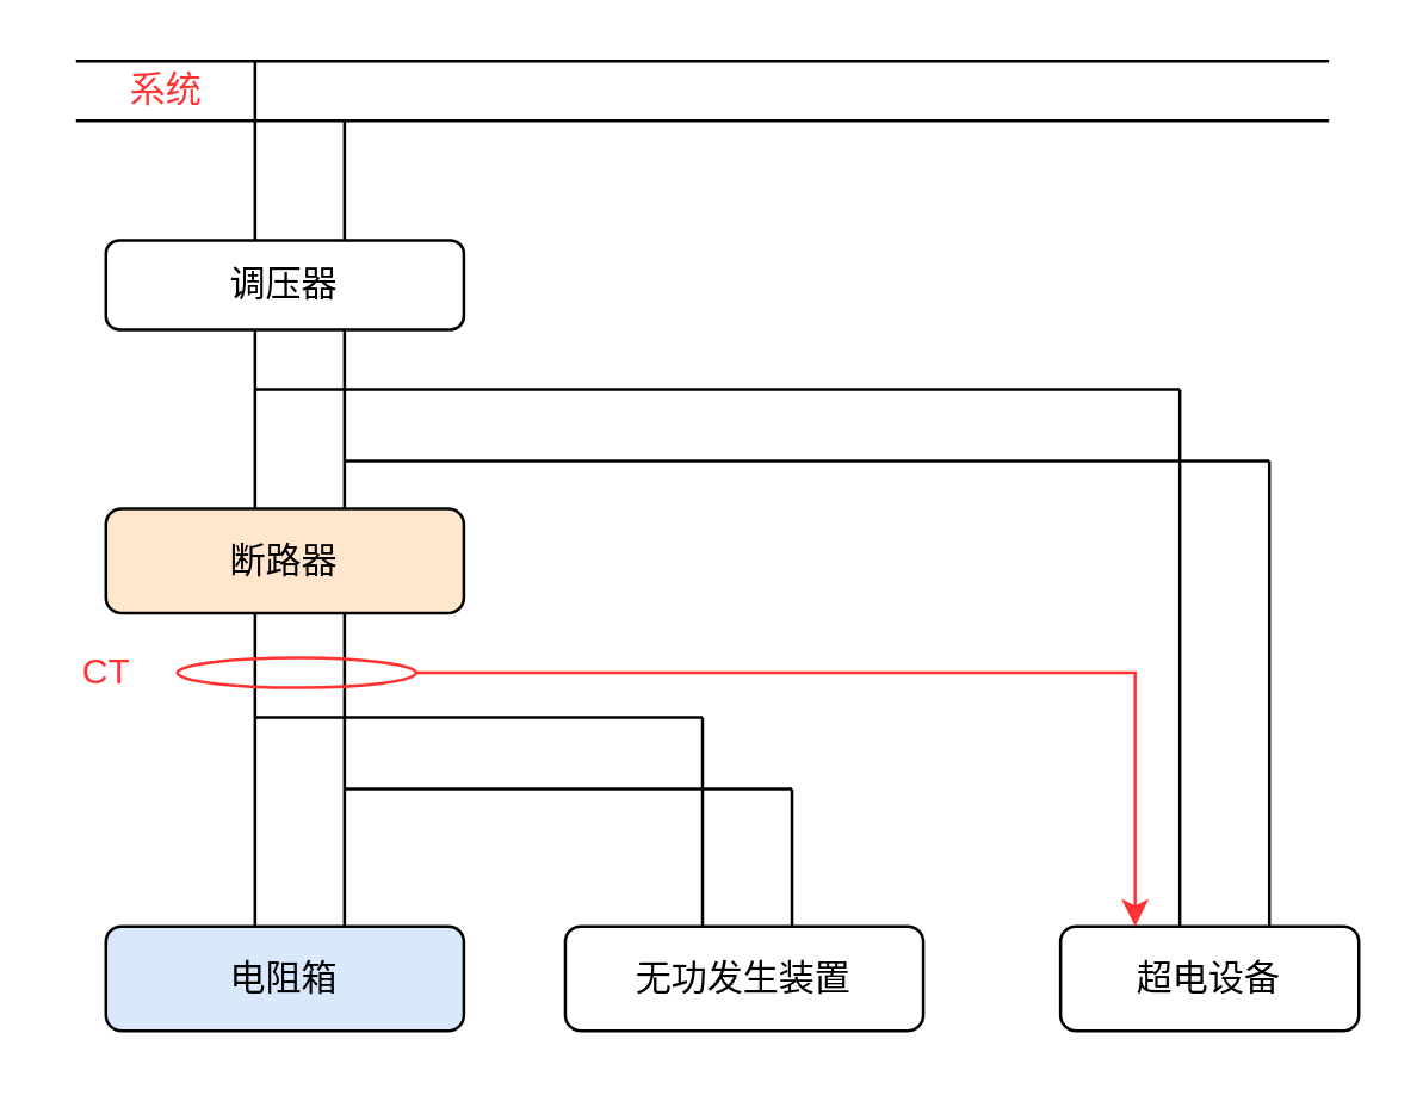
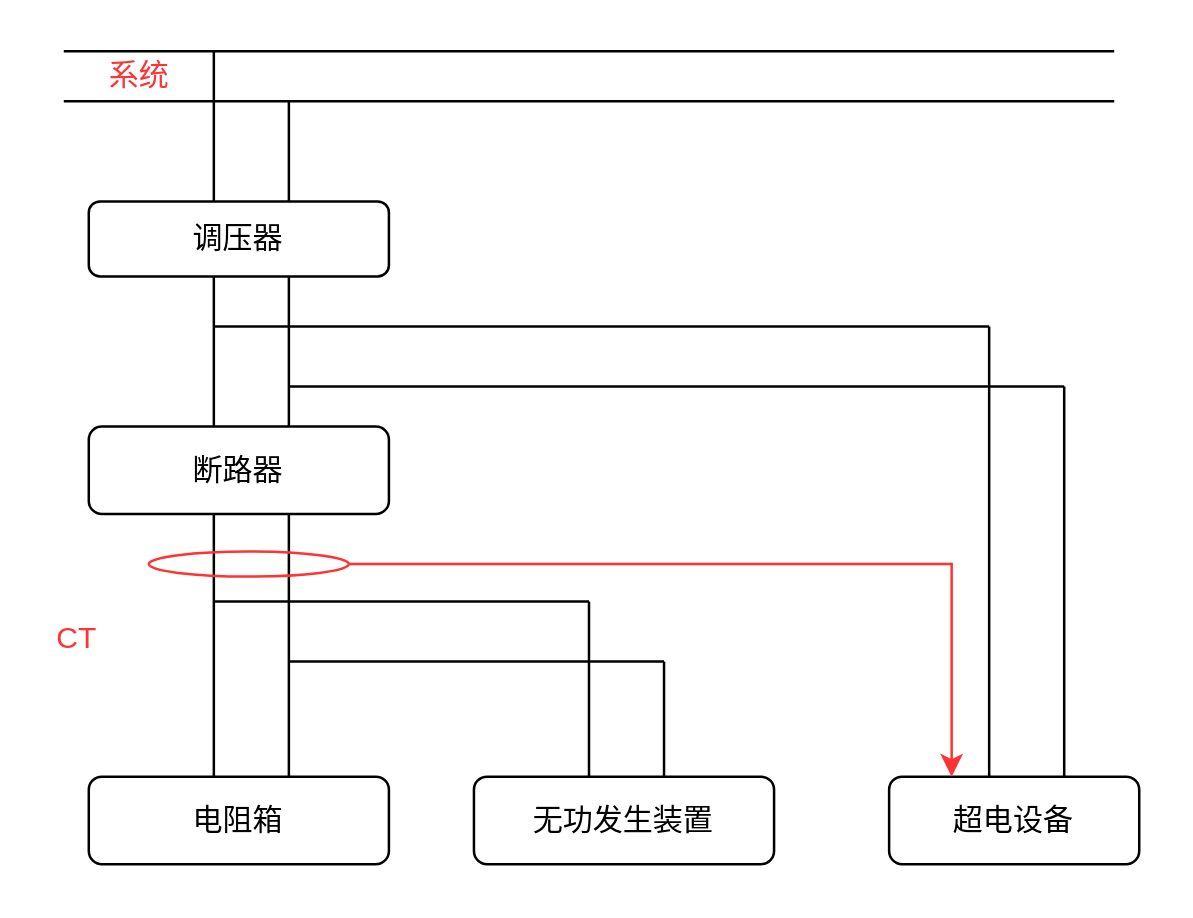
  <mxCell id="0" />
  <mxCell id="1" parent="0" />
  <mxCell id="2" value="" style="endArrow=none;html=1;" edge="1" parent="1"><mxGeometry width="50" height="50" relative="1" as="geometry"><mxPoint x="25" y="20" as="sourcePoint" /><mxPoint x="445" y="20" as="targetPoint" /></mxGeometry></mxCell>
  <mxCell id="3" value="" style="endArrow=none;html=1;" edge="1" parent="1"><mxGeometry width="50" height="50" relative="1" as="geometry"><mxPoint x="85" y="80" as="sourcePoint" /><mxPoint x="85" y="20" as="targetPoint" /></mxGeometry></mxCell>
  <mxCell id="4" value="调压器" style="rounded=1;whiteSpace=wrap;html=1;" vertex="1" parent="1"><mxGeometry x="35" y="80" width="120" height="30" as="geometry" /></mxCell>
  <mxCell id="5" value="" style="endArrow=none;html=1;" edge="1" parent="1"><mxGeometry width="50" height="50" relative="1" as="geometry"><mxPoint x="25" y="40" as="sourcePoint" /><mxPoint x="445" y="40" as="targetPoint" /></mxGeometry></mxCell>
  <mxCell id="6" value="" style="endArrow=none;html=1;" edge="1" parent="1"><mxGeometry width="50" height="50" relative="1" as="geometry"><mxPoint x="115" y="40" as="sourcePoint" /><mxPoint x="115" y="80" as="targetPoint" /></mxGeometry></mxCell>
  <mxCell id="7" style="edgeStyle=orthogonalEdgeStyle;rounded=0;orthogonalLoop=1;jettySize=auto;html=1;exitX=0.5;exitY=1;exitDx=0;exitDy=0;strokeColor=#050DFF;" edge="1" parent="1" source="4" target="4"><mxGeometry relative="1" as="geometry" /></mxCell>
- <mxCell id="8" value="断路器" style="whiteSpace=wrap;html=1;rounded=1;fillColor=#ffe6cc;" vertex="1" parent="1"><mxGeometry x="35" y="170" width="120" height="35" as="geometry" /></mxCell>
+ <mxCell id="8" value="断路器" style="whiteSpace=wrap;html=1;rounded=1;" vertex="1" parent="1"><mxGeometry x="35" y="170" width="120" height="35" as="geometry" /></mxCell>
  <mxCell id="9" value="" style="endArrow=none;html=1;" edge="1" parent="1"><mxGeometry width="50" height="50" relative="1" as="geometry"><mxPoint x="85" y="170" as="sourcePoint" /><mxPoint x="85" y="110" as="targetPoint" /></mxGeometry></mxCell>
  <mxCell id="10" value="" style="endArrow=none;html=1;" edge="1" parent="1"><mxGeometry width="50" height="50" relative="1" as="geometry"><mxPoint x="115" y="110" as="sourcePoint" /><mxPoint x="115" y="170" as="targetPoint" /></mxGeometry></mxCell>
  <mxCell id="11" value="" style="endArrow=none;html=1;" edge="1" parent="1"><mxGeometry width="50" height="50" relative="1" as="geometry"><mxPoint x="115" y="205" as="sourcePoint" /><mxPoint x="115" y="310" as="targetPoint" /></mxGeometry></mxCell>
  <mxCell id="12" value="" style="endArrow=none;html=1;" edge="1" parent="1"><mxGeometry width="50" height="50" relative="1" as="geometry"><mxPoint x="85" y="310" as="sourcePoint" /><mxPoint x="85" y="205" as="targetPoint" /></mxGeometry></mxCell>
  <mxCell id="13" value="" style="endArrow=none;html=1;" edge="1" parent="1"><mxGeometry width="50" height="50" relative="1" as="geometry"><mxPoint x="235" y="240" as="sourcePoint" /><mxPoint x="85" y="240" as="targetPoint" /></mxGeometry></mxCell>
  <mxCell id="14" value="" style="endArrow=none;html=1;" edge="1" parent="1"><mxGeometry width="50" height="50" relative="1" as="geometry"><mxPoint x="115" y="264" as="sourcePoint" /><mxPoint x="265" y="264" as="targetPoint" /></mxGeometry></mxCell>
- <mxCell id="15" value="电阻箱" style="whiteSpace=wrap;html=1;rounded=1;fillColor=#dae8fc;" vertex="1" parent="1"><mxGeometry x="35" y="310" width="120" height="35" as="geometry" /></mxCell>
+ <mxCell id="15" value="电阻箱" style="whiteSpace=wrap;html=1;rounded=1;" vertex="1" parent="1"><mxGeometry x="35" y="310" width="120" height="35" as="geometry" /></mxCell>
  <mxCell id="16" value="超电设备" style="whiteSpace=wrap;html=1;rounded=1;" vertex="1" parent="1"><mxGeometry x="355" y="310" width="100" height="35" as="geometry" /></mxCell>
  <mxCell id="17" value="" style="endArrow=none;html=1;" edge="1" parent="1"><mxGeometry width="50" height="50" relative="1" as="geometry"><mxPoint x="265" y="264" as="sourcePoint" /><mxPoint x="265" y="310" as="targetPoint" /></mxGeometry></mxCell>
  <mxCell id="18" value="" style="endArrow=none;html=1;" edge="1" parent="1"><mxGeometry width="50" height="50" relative="1" as="geometry"><mxPoint x="235" y="310" as="sourcePoint" /><mxPoint x="235" y="240" as="targetPoint" /></mxGeometry></mxCell>
  <mxCell id="19" value="无功发生装置" style="whiteSpace=wrap;html=1;rounded=1;" vertex="1" parent="1"><mxGeometry x="189" y="310" width="120" height="35" as="geometry" /></mxCell>
  <mxCell id="20" value="" style="endArrow=none;html=1;" edge="1" parent="1"><mxGeometry width="50" height="50" relative="1" as="geometry"><mxPoint x="425" y="154" as="sourcePoint" /><mxPoint x="425" y="310" as="targetPoint" /></mxGeometry></mxCell>
  <mxCell id="21" value="" style="endArrow=none;html=1;" edge="1" parent="1"><mxGeometry width="50" height="50" relative="1" as="geometry"><mxPoint x="395" y="310" as="sourcePoint" /><mxPoint x="395" y="130" as="targetPoint" /></mxGeometry></mxCell>
  <mxCell id="22" value="" style="endArrow=none;html=1;" edge="1" parent="1"><mxGeometry width="50" height="50" relative="1" as="geometry"><mxPoint x="395" y="130" as="sourcePoint" /><mxPoint x="85" y="130" as="targetPoint" /></mxGeometry></mxCell>
  <mxCell id="23" value="" style="endArrow=none;html=1;" edge="1" parent="1"><mxGeometry width="50" height="50" relative="1" as="geometry"><mxPoint x="115" y="154" as="sourcePoint" /><mxPoint x="425" y="154" as="targetPoint" /></mxGeometry></mxCell>
  <mxCell id="24" style="edgeStyle=orthogonalEdgeStyle;rounded=0;orthogonalLoop=1;jettySize=auto;html=1;entryX=0.25;entryY=0;entryDx=0;entryDy=0;strokeColor=#FF3333;" edge="1" parent="1" source="25" target="16"><mxGeometry relative="1" as="geometry" /></mxCell>
  <mxCell id="25" value="" style="ellipse;whiteSpace=wrap;html=1;fillColor=none;strokeColor=#FF3333;" vertex="1" parent="1"><mxGeometry x="59" y="220" width="80" height="10" as="geometry" /></mxCell>
- <mxCell id="26" value="CT" style="text;html=1;align=center;verticalAlign=middle;resizable=0;points=[];autosize=1;fontColor=#FF3333;" vertex="1" parent="1"><mxGeometry x="20" y="215" width="30" height="20" as="geometry" /></mxCell>
+ <mxCell id="26" value="CT" style="text;html=1;align=center;verticalAlign=middle;resizable=0;points=[];autosize=1;fontColor=#FF3333;" vertex="1" parent="1"><mxGeometry x="15" y="245" width="30" height="20" as="geometry" /></mxCell>
  <mxCell id="27" value="系统" style="text;html=1;align=center;verticalAlign=middle;resizable=0;points=[];autosize=1;fontColor=#FF3333;" vertex="1" parent="1"><mxGeometry x="35" y="20" width="40" height="20" as="geometry" /></mxCell>
